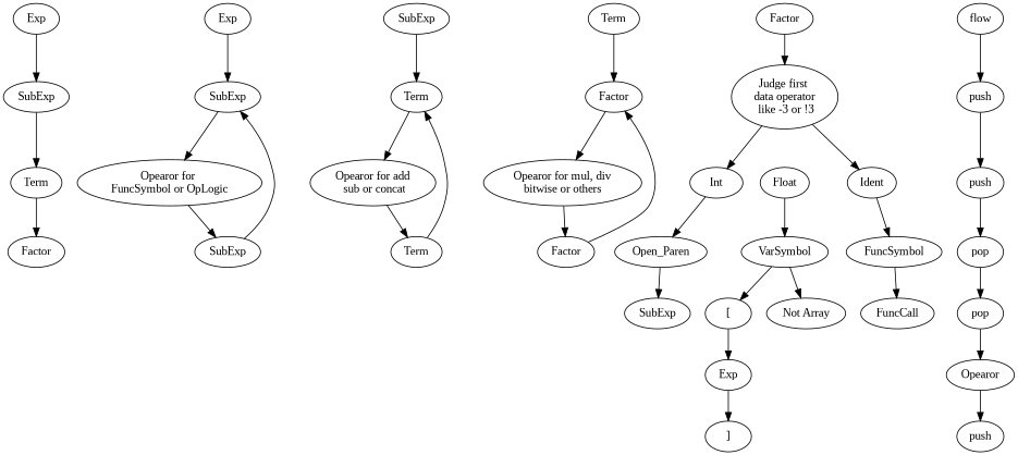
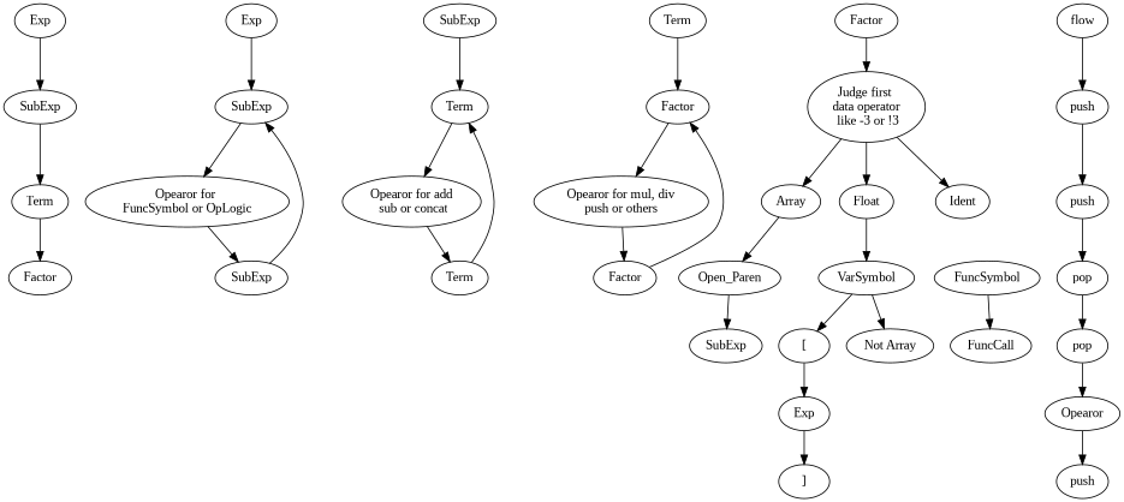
  digraph {
    fontname="Liberation Serif"
    node [fontname="Liberation Serif"]
    edge [fontname="Liberation Serif"]
    n1 [label=Exp]
    n2 [label=SubExp]
    n3 [label=Term]
    n4 [label=Factor]
    n5 [label=Exp]
    n6 [label=SubExp]
    n7 [label="Opearor for \nFuncSymbol or OpLogic"]
    n8 [label=SubExp]
    n9 [label=SubExp]
    n10 [label=Term]
    n11 [label="Opearor for add\n sub or concat"]
    n12 [label=Term]
    n13 [label=Term]
    n14 [label=Factor]
-   n15 [label="Opearor for mul, div\nbitwise or others"]
+   n15 [label="Opearor for mul, div\npush or others"]
    n16 [label=Factor]
    n17 [label=Factor]
    n18 [label="Judge first \ndata operator\n like -3 or !3"]
-   n19 [label=Int]
+   n19 [label=Array]
    n20 [label=Float]
    n21 [label=Ident]
    n22 [label=Open_Paren]
    n23 [label=VarSymbol]
    n24 [label=FuncSymbol]
    n25 [label=SubExp]
    n26 [label="["]
    n27 [label="Not Array"]
    n28 [label=FuncCall]
    n29 [label=Exp]
    n30 [label="]"]
    n31 [label=flow]
    n32 [label=push]
    n33 [label=push]
    n34 [label=pop]
    n35 [label=pop]
    n36 [label=Opearor]
    n37 [label=push]
    n1 -> n2
    n2 -> n3
    n3 -> n4
    n5 -> n6
    n6 -> n7
    n7 -> n8
    n8 -> n6
    n9 -> n10
    n10 -> n11
    n11 -> n12
    n12 -> n10
    n13 -> n14
    n14 -> n15
    n15 -> n16
    n16 -> n14
    n17 -> n18
    n18 -> n19
+   n18 -> n20
    n18 -> n21
    n19 -> n22
    n20 -> n23
-   n21 -> n24
    n22 -> n25
    n23 -> n26
    n23 -> n27
    n24 -> n28
    n26 -> n29
    n29 -> n30
    n31 -> n32
    n32 -> n33
    n33 -> n34
    n34 -> n35
    n35 -> n36
    n36 -> n37
  }
